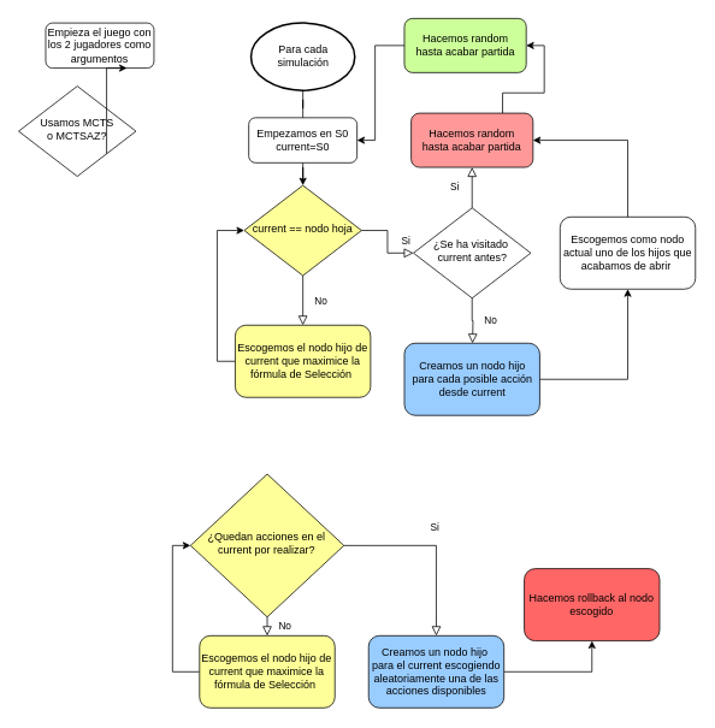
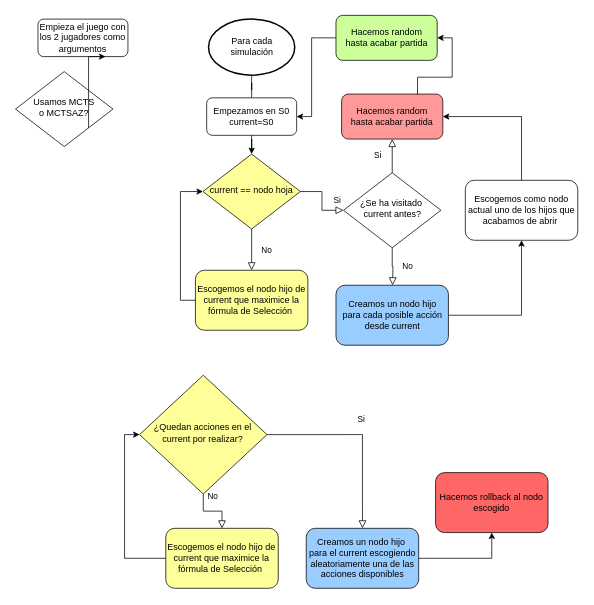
  <mxCell id="0" />
  <mxCell id="1" parent="0" />
  <mxCell id="2" value="Empieza el juego con los 2 jugadores como argumentos" style="rounded=1;whiteSpace=wrap;html=1;fontSize=12;glass=0;strokeWidth=1;shadow=0;" parent="1" vertex="1"><mxGeometry x="50" y="25" width="120" height="50" as="geometry" /></mxCell>
  <mxCell id="3" value="Usamos MCTS &lt;br&gt;o MCTSAZ?" style="rhombus;whiteSpace=wrap;html=1;shadow=0;fontFamily=Helvetica;fontSize=12;align=center;strokeWidth=1;spacing=6;spacingTop=-4;" vertex="1" parent="1"><mxGeometry x="20" y="95" width="130" height="100" as="geometry" /></mxCell>
  <mxCell id="4" style="edgeStyle=orthogonalEdgeStyle;rounded=0;orthogonalLoop=1;jettySize=auto;html=1;exitX=1;exitY=1;exitDx=0;exitDy=0;entryX=0.75;entryY=1;entryDx=0;entryDy=0;" edge="1" parent="1" source="3" target="2"><mxGeometry relative="1" as="geometry"><mxPoint x="362.5" y="285" as="targetPoint" /></mxGeometry></mxCell>
  <mxCell id="5" value="" style="edgeStyle=orthogonalEdgeStyle;rounded=0;orthogonalLoop=1;jettySize=auto;html=1;" edge="1" parent="1" source="6" target="7"><mxGeometry relative="1" as="geometry" /></mxCell>
  <mxCell id="6" value="Empezamos en S0&lt;br&gt;current=S0" style="rounded=1;whiteSpace=wrap;html=1;fontSize=12;glass=0;strokeWidth=1;shadow=0;" vertex="1" parent="1"><mxGeometry x="275" y="130" width="120" height="50" as="geometry" /></mxCell>
  <mxCell id="7" value="current == nodo hoja" style="rhombus;whiteSpace=wrap;html=1;shadow=0;fontFamily=Helvetica;fontSize=12;align=center;strokeWidth=1;spacing=6;spacingTop=-4;fillColor=#FFFF99;" vertex="1" parent="1"><mxGeometry x="270" y="205" width="130" height="100" as="geometry" /></mxCell>
  <mxCell id="8" style="edgeStyle=orthogonalEdgeStyle;rounded=0;orthogonalLoop=1;jettySize=auto;html=1;exitX=0;exitY=0.5;exitDx=0;exitDy=0;entryX=0;entryY=0.5;entryDx=0;entryDy=0;" edge="1" parent="1" source="9" target="7"><mxGeometry relative="1" as="geometry" /></mxCell>
  <mxCell id="9" value="Escogemos el nodo hijo de current que maximice la fórmula de Selección&amp;nbsp;" style="rounded=1;whiteSpace=wrap;html=1;fontSize=12;glass=0;strokeWidth=1;shadow=0;fillColor=#FFFF99;" vertex="1" parent="1"><mxGeometry x="260" y="360" width="150" height="80" as="geometry" /></mxCell>
  <mxCell id="10" value="No" style="rounded=0;html=1;jettySize=auto;orthogonalLoop=1;fontSize=11;endArrow=block;endFill=0;endSize=8;strokeWidth=1;shadow=0;labelBackgroundColor=none;edgeStyle=orthogonalEdgeStyle;exitX=0.5;exitY=1;exitDx=0;exitDy=0;entryX=0.5;entryY=0;entryDx=0;entryDy=0;" edge="1" parent="1" source="7" target="9"><mxGeometry y="20" relative="1" as="geometry"><mxPoint as="offset" /><mxPoint x="160" y="260" as="sourcePoint" /><mxPoint x="250" y="260" as="targetPoint" /><Array as="points" /></mxGeometry></mxCell>
  <mxCell id="11" value="Si" style="rounded=0;html=1;jettySize=auto;orthogonalLoop=1;fontSize=11;endArrow=block;endFill=0;endSize=8;strokeWidth=1;shadow=0;labelBackgroundColor=none;edgeStyle=orthogonalEdgeStyle;exitX=1;exitY=0.5;exitDx=0;exitDy=0;entryX=0;entryY=0.5;entryDx=0;entryDy=0;" edge="1" parent="1" source="7" target="12"><mxGeometry y="20" relative="1" as="geometry"><mxPoint as="offset" /><mxPoint x="345" y="340" as="sourcePoint" /><mxPoint x="440" y="280" as="targetPoint" /><Array as="points" /></mxGeometry></mxCell>
  <mxCell id="12" value="¿Se ha visitado&amp;nbsp;&lt;br&gt;current antes?" style="rhombus;whiteSpace=wrap;html=1;shadow=0;fontFamily=Helvetica;fontSize=12;align=center;strokeWidth=1;spacing=6;spacingTop=-4;" vertex="1" parent="1"><mxGeometry x="457.5" y="230" width="130" height="100" as="geometry" /></mxCell>
  <mxCell id="13" value="Hacemos random&lt;br&gt;hasta acabar partida" style="rounded=1;whiteSpace=wrap;html=1;fontSize=12;glass=0;strokeWidth=1;shadow=0;fillColor=#FF9999;" vertex="1" parent="1"><mxGeometry x="455" y="125" width="135" height="60" as="geometry" /></mxCell>
  <mxCell id="14" value="Si" style="rounded=0;html=1;jettySize=auto;orthogonalLoop=1;fontSize=11;endArrow=block;endFill=0;endSize=8;strokeWidth=1;shadow=0;labelBackgroundColor=none;edgeStyle=orthogonalEdgeStyle;exitX=0.5;exitY=0;exitDx=0;exitDy=0;entryX=0.5;entryY=1;entryDx=0;entryDy=0;" edge="1" parent="1" source="12" target="13"><mxGeometry y="20" relative="1" as="geometry"><mxPoint as="offset" /><mxPoint x="410" y="290" as="sourcePoint" /><mxPoint x="470" y="290" as="targetPoint" /><Array as="points" /></mxGeometry></mxCell>
  <mxCell id="15" value="No" style="rounded=0;html=1;jettySize=auto;orthogonalLoop=1;fontSize=11;endArrow=block;endFill=0;endSize=8;strokeWidth=1;shadow=0;labelBackgroundColor=none;edgeStyle=orthogonalEdgeStyle;exitX=0.5;exitY=1;exitDx=0;exitDy=0;" edge="1" parent="1" source="12"><mxGeometry y="20" relative="1" as="geometry"><mxPoint as="offset" /><mxPoint x="420" y="300" as="sourcePoint" /><mxPoint x="523" y="380" as="targetPoint" /><Array as="points" /></mxGeometry></mxCell>
  <mxCell id="16" style="edgeStyle=orthogonalEdgeStyle;rounded=0;orthogonalLoop=1;jettySize=auto;html=1;entryX=0.5;entryY=1;entryDx=0;entryDy=0;" edge="1" parent="1" source="17" target="18"><mxGeometry relative="1" as="geometry" /></mxCell>
  <mxCell id="17" value="Creamos un nodo hijo&lt;br&gt;para cada posible acción&lt;br&gt;desde current" style="rounded=1;whiteSpace=wrap;html=1;fontSize=12;glass=0;strokeWidth=1;shadow=0;fillColor=#99CCFF;" vertex="1" parent="1"><mxGeometry x="447.5" y="380" width="150" height="80" as="geometry" /></mxCell>
  <mxCell id="18" value="Escogemos como nodo actual uno de los hijos que acabamos de abrir&amp;nbsp;" style="rounded=1;whiteSpace=wrap;html=1;fontSize=12;glass=0;strokeWidth=1;shadow=0;" vertex="1" parent="1"><mxGeometry x="620" y="240" width="150" height="80" as="geometry" /></mxCell>
  <mxCell id="19" style="edgeStyle=orthogonalEdgeStyle;rounded=0;orthogonalLoop=1;jettySize=auto;html=1;entryX=1;entryY=0.5;entryDx=0;entryDy=0;exitX=0.5;exitY=0;exitDx=0;exitDy=0;" edge="1" parent="1" source="18" target="13"><mxGeometry relative="1" as="geometry"><mxPoint x="607.5" y="430" as="sourcePoint" /><mxPoint x="705" y="330" as="targetPoint" /></mxGeometry></mxCell>
  <mxCell id="20" value="Hacemos random&lt;br&gt;hasta acabar partida" style="rounded=1;whiteSpace=wrap;html=1;fontSize=12;glass=0;strokeWidth=1;shadow=0;fillColor=#CCFF99;" vertex="1" parent="1"><mxGeometry x="447.5" y="20" width="135" height="60" as="geometry" /></mxCell>
  <mxCell id="21" style="edgeStyle=orthogonalEdgeStyle;rounded=0;orthogonalLoop=1;jettySize=auto;html=1;exitX=0.75;exitY=0;exitDx=0;exitDy=0;entryX=1;entryY=0.5;entryDx=0;entryDy=0;" edge="1" parent="1" source="13" target="20"><mxGeometry relative="1" as="geometry"><mxPoint x="465" y="165" as="sourcePoint" /><mxPoint x="405" y="165" as="targetPoint" /></mxGeometry></mxCell>
  <mxCell id="22" style="edgeStyle=orthogonalEdgeStyle;rounded=0;orthogonalLoop=1;jettySize=auto;html=1;exitX=0;exitY=0.5;exitDx=0;exitDy=0;entryX=1;entryY=0.5;entryDx=0;entryDy=0;" edge="1" parent="1" source="20" target="6"><mxGeometry relative="1" as="geometry"><mxPoint x="475" y="175" as="sourcePoint" /><mxPoint x="415" y="175" as="targetPoint" /><Array as="points"><mxPoint x="415" y="50" /><mxPoint x="415" y="155" /></Array></mxGeometry></mxCell>
  <mxCell id="23" value="" style="edgeStyle=orthogonalEdgeStyle;rounded=0;orthogonalLoop=1;jettySize=auto;html=1;endArrow=none;" edge="1" parent="1" source="24" target="6"><mxGeometry relative="1" as="geometry" /></mxCell>
  <mxCell id="24" value="Para cada simulación" style="strokeWidth=2;html=1;shape=mxgraph.flowchart.start_1;whiteSpace=wrap;fillColor=#FFFFFF;" vertex="1" parent="1"><mxGeometry x="277.5" y="25" width="115" height="74.8" as="geometry" /></mxCell>
- <mxCell id="25" value="¿Quedan acciones en el&lt;br&gt;current por realizar?" style="rhombus;whiteSpace=wrap;html=1;shadow=0;fontFamily=Helvetica;fontSize=12;align=center;strokeWidth=1;spacing=6;spacingTop=-4;fillColor=#FFFF99;" vertex="1" parent="1"><mxGeometry x="210.47" y="525" width="170" height="158.43" as="geometry" /></mxCell>
+ <mxCell id="25" value="¿Quedan acciones en el&lt;br&gt;current por realizar?" style="rhombus;whiteSpace=wrap;html=1;shadow=0;fontFamily=Helvetica;fontSize=12;align=center;strokeWidth=1;spacing=6;spacingTop=-4;fillColor=#FFFF99;" vertex="1" parent="1"><mxGeometry x="185.47" y="500" width="170" height="158.43" as="geometry" /></mxCell>
  <mxCell id="26" style="edgeStyle=orthogonalEdgeStyle;rounded=0;orthogonalLoop=1;jettySize=auto;html=1;exitX=0;exitY=0.5;exitDx=0;exitDy=0;entryX=0;entryY=0.5;entryDx=0;entryDy=0;" edge="1" parent="1" source="27" target="25"><mxGeometry relative="1" as="geometry" /></mxCell>
  <mxCell id="27" value="Escogemos el nodo hijo de current que maximice la fórmula de Selección&amp;nbsp;" style="rounded=1;whiteSpace=wrap;html=1;fontSize=12;glass=0;strokeWidth=1;shadow=0;fillColor=#FFFF99;" vertex="1" parent="1"><mxGeometry x="220.47" y="704.21" width="150" height="80" as="geometry" /></mxCell>
  <mxCell id="28" value="No" style="rounded=0;html=1;jettySize=auto;orthogonalLoop=1;fontSize=11;endArrow=block;endFill=0;endSize=8;strokeWidth=1;shadow=0;labelBackgroundColor=none;edgeStyle=orthogonalEdgeStyle;exitX=0.5;exitY=1;exitDx=0;exitDy=0;entryX=0.5;entryY=0;entryDx=0;entryDy=0;" edge="1" parent="1" source="25" target="27"><mxGeometry y="20" relative="1" as="geometry"><mxPoint as="offset" /><mxPoint x="120.33" y="584.21" as="sourcePoint" /><mxPoint x="210.33" y="584.21" as="targetPoint" /><Array as="points" /></mxGeometry></mxCell>
  <mxCell id="29" value="Si" style="rounded=0;html=1;jettySize=auto;orthogonalLoop=1;fontSize=11;endArrow=block;endFill=0;endSize=8;strokeWidth=1;shadow=0;labelBackgroundColor=none;edgeStyle=orthogonalEdgeStyle;exitX=1;exitY=0.5;exitDx=0;exitDy=0;entryX=0.5;entryY=0;entryDx=0;entryDy=0;" edge="1" parent="1" source="25" target="31"><mxGeometry y="20" relative="1" as="geometry"><mxPoint as="offset" /><mxPoint x="305.33" y="664.21" as="sourcePoint" /><mxPoint x="417.756" y="604.209" as="targetPoint" /><Array as="points" /></mxGeometry></mxCell>
  <mxCell id="30" style="edgeStyle=orthogonalEdgeStyle;rounded=0;orthogonalLoop=1;jettySize=auto;html=1;entryX=0.5;entryY=1;entryDx=0;entryDy=0;" edge="1" parent="1" source="31" target="32"><mxGeometry relative="1" as="geometry" /></mxCell>
  <mxCell id="31" value="Creamos un nodo hijo&amp;nbsp;&lt;br&gt;para el current escogiendo aleatoriamente una de las acciones disponibles" style="rounded=1;whiteSpace=wrap;html=1;fontSize=12;glass=0;strokeWidth=1;shadow=0;fillColor=#99CCFF;" vertex="1" parent="1"><mxGeometry x="407.83" y="704.21" width="150" height="80" as="geometry" /></mxCell>
  <mxCell id="32" value="Hacemos rollback al nodo escogido" style="rounded=1;whiteSpace=wrap;html=1;fontSize=12;glass=0;strokeWidth=1;shadow=0;fillColor=#FF6666;" vertex="1" parent="1"><mxGeometry x="580.33" y="629.92" width="150" height="80" as="geometry" /></mxCell>
